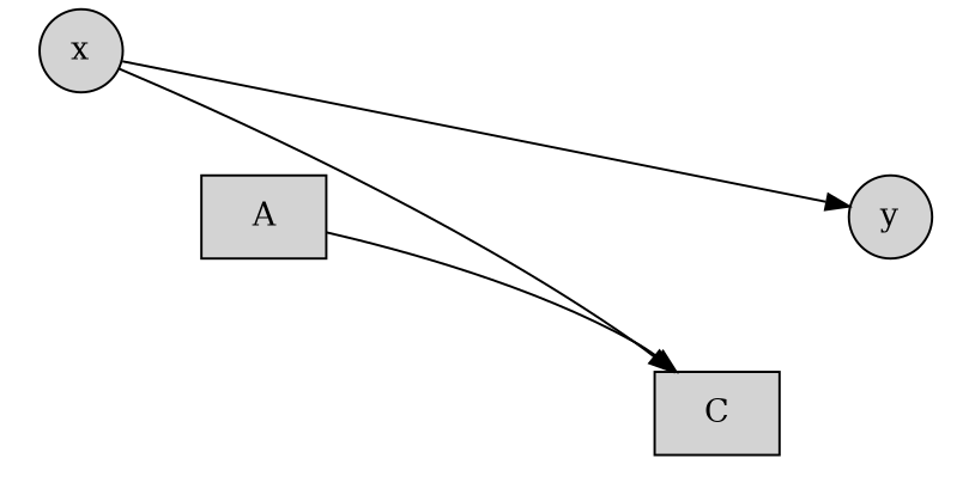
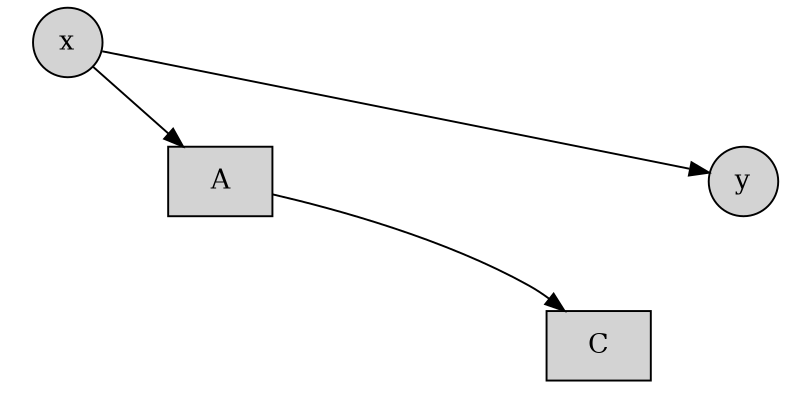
  digraph {
    rankdir=TB
    node [shape=circle style=invis]
    edge [style=invis]
    b12 [width=.1]
    c12 [width=.1]
    c34 [width=.1]
    n4 [label=x style=filled]
    n5 [label=A shape=rect style=filled]
    n6 [label=y style=filled]
    c1
    c2
    n9 [label=C shape=rect style=filled]
    subgraph sub_1 {
      rank=same
      b12
      c12
      c34
    }
    n4 -> b12 [weight=10]
-   n4 -> n9 [style=""]
+   n4 -> n5 [style=""]
    n4 -> n6 [style=""]
    n5 -> c12 [weight=10]
    n5 -> c1
    n5 -> c2
    n5 -> n9 [style=""]
    n6 -> c34 [weight=10]
  }
